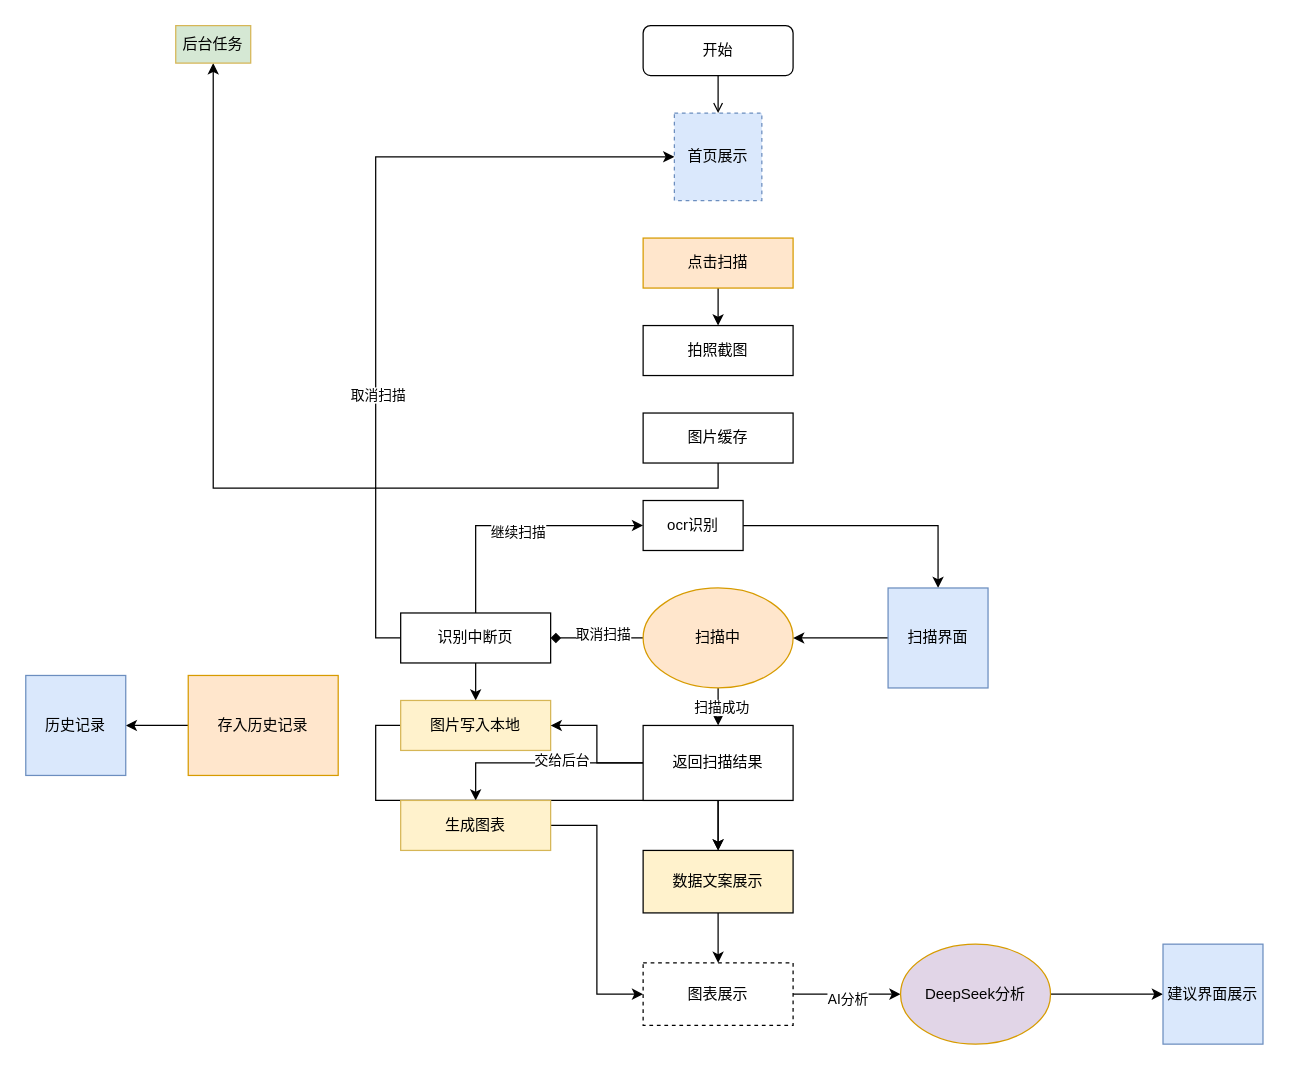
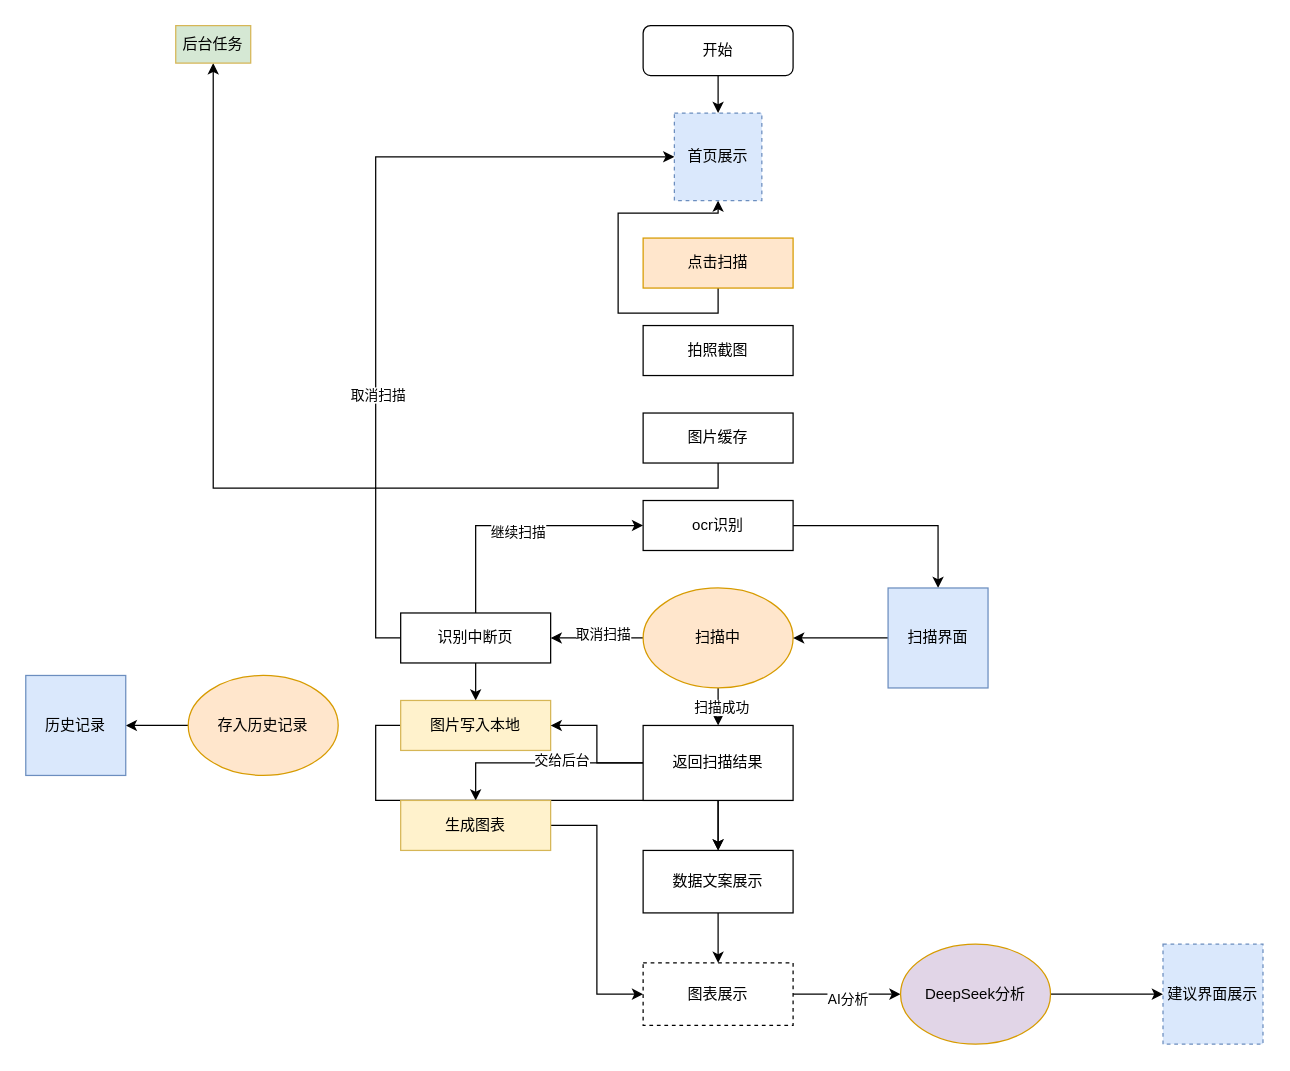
  <mxCell id="0" />
  <mxCell id="1" parent="0" />
- <mxCell id="2" style="edgeStyle=orthogonalEdgeStyle;rounded=0;orthogonalLoop=1;jettySize=auto;html=1;exitX=0.5;exitY=1;exitDx=0;exitDy=0;entryX=0.5;entryY=0;entryDx=0;entryDy=0;endArrow=open;" edge="1" parent="1" source="3" target="42"><mxGeometry relative="1" as="geometry" /></mxCell>
+ <mxCell id="2" style="edgeStyle=orthogonalEdgeStyle;rounded=0;orthogonalLoop=1;jettySize=auto;html=1;exitX=0.5;exitY=1;exitDx=0;exitDy=0;entryX=0.5;entryY=0;entryDx=0;entryDy=0;" edge="1" parent="1" source="3" target="42"><mxGeometry relative="1" as="geometry" /></mxCell>
  <mxCell id="3" value="开始" style="rounded=1;whiteSpace=wrap;html=1;" vertex="1" parent="1"><mxGeometry x="514" width="120" height="40" as="geometry" y="20" /></mxCell>
- <mxCell id="4" style="edgeStyle=orthogonalEdgeStyle;rounded=0;orthogonalLoop=1;jettySize=auto;html=1;exitX=0.5;exitY=1;exitDx=0;exitDy=0;entryX=0.5;entryY=0;entryDx=0;entryDy=0;" edge="1" parent="1" source="5" target="6"><mxGeometry relative="1" as="geometry" /></mxCell>
+ <mxCell id="4" style="edgeStyle=orthogonalEdgeStyle;rounded=0;orthogonalLoop=1;jettySize=auto;html=1;exitX=0.5;exitY=1;exitDx=0;exitDy=0;" edge="1" parent="1" source="5" target="42"><mxGeometry relative="1" as="geometry" /></mxCell>
  <mxCell id="5" value="点击扫描" style="rounded=0;whiteSpace=wrap;html=1;fillColor=#ffe6cc;strokeColor=#d79b00;" vertex="1" parent="1"><mxGeometry x="514" y="190" width="120" height="40" as="geometry" /></mxCell>
  <mxCell id="6" value="拍照截图" style="rounded=0;whiteSpace=wrap;html=1;" vertex="1" parent="1"><mxGeometry x="514" y="260" width="120" height="40" as="geometry" /></mxCell>
  <mxCell id="7" style="edgeStyle=orthogonalEdgeStyle;rounded=0;orthogonalLoop=1;jettySize=auto;html=1;exitX=0.5;exitY=1;exitDx=0;exitDy=0;" edge="1" parent="1" source="8" target="24"><mxGeometry relative="1" as="geometry" /></mxCell>
  <mxCell id="8" value="图片缓存" style="rounded=0;whiteSpace=wrap;html=1;" vertex="1" parent="1"><mxGeometry x="514" y="330" width="120" height="40" as="geometry" /></mxCell>
  <mxCell id="9" style="edgeStyle=orthogonalEdgeStyle;rounded=0;orthogonalLoop=1;jettySize=auto;html=1;exitX=1;exitY=0.5;exitDx=0;exitDy=0;entryX=0.5;entryY=0;entryDx=0;entryDy=0;" edge="1" parent="1" source="10" target="44"><mxGeometry relative="1" as="geometry" /></mxCell>
- <mxCell id="10" value="ocr识别" style="rounded=0;whiteSpace=wrap;html=1;" vertex="1" parent="1"><mxGeometry x="514" y="400" width="80" height="40" as="geometry" /></mxCell>
- <mxCell id="11" style="edgeStyle=orthogonalEdgeStyle;rounded=0;orthogonalLoop=1;jettySize=auto;html=1;exitX=0;exitY=0.5;exitDx=0;exitDy=0;entryX=1;entryY=0.5;entryDx=0;entryDy=0;endArrow=diamond;" edge="1" parent="1" source="15" target="21"><mxGeometry relative="1" as="geometry" /></mxCell>
+ <mxCell id="10" value="ocr识别" style="rounded=0;whiteSpace=wrap;html=1;" vertex="1" parent="1"><mxGeometry x="514" y="400" width="120" height="40" as="geometry" /></mxCell>
+ <mxCell id="11" style="edgeStyle=orthogonalEdgeStyle;rounded=0;orthogonalLoop=1;jettySize=auto;html=1;exitX=0;exitY=0.5;exitDx=0;exitDy=0;entryX=1;entryY=0.5;entryDx=0;entryDy=0;" edge="1" parent="1" source="15" target="21"><mxGeometry relative="1" as="geometry" /></mxCell>
  <mxCell id="12" value="取消扫描" style="edgeLabel;html=1;align=center;verticalAlign=middle;resizable=0;points=[];" vertex="1" connectable="0" parent="11"><mxGeometry x="-0.108" y="-4" relative="1" as="geometry"><mxPoint as="offset" /></mxGeometry></mxCell>
  <mxCell id="13" style="edgeStyle=orthogonalEdgeStyle;rounded=0;orthogonalLoop=1;jettySize=auto;html=1;exitX=0.5;exitY=1;exitDx=0;exitDy=0;entryX=0.5;entryY=0;entryDx=0;entryDy=0;" edge="1" parent="1" source="15" target="29"><mxGeometry relative="1" as="geometry" /></mxCell>
  <mxCell id="14" value="扫描成功" style="edgeLabel;html=1;align=center;verticalAlign=middle;resizable=0;points=[];" vertex="1" connectable="0" parent="13"><mxGeometry y="2" relative="1" as="geometry"><mxPoint as="offset" /></mxGeometry></mxCell>
  <mxCell id="15" value="扫描中" style="ellipse;whiteSpace=wrap;html=1;fillColor=#ffe6cc;strokeColor=#d79b00;" vertex="1" parent="1"><mxGeometry x="514" y="470" width="120" height="80" as="geometry" /></mxCell>
  <mxCell id="16" style="edgeStyle=orthogonalEdgeStyle;rounded=0;orthogonalLoop=1;jettySize=auto;html=1;exitX=0.5;exitY=0;exitDx=0;exitDy=0;entryX=0;entryY=0.5;entryDx=0;entryDy=0;" edge="1" parent="1" source="21" target="10"><mxGeometry relative="1" as="geometry" /></mxCell>
  <mxCell id="17" value="继续扫描" style="edgeLabel;html=1;align=center;verticalAlign=middle;resizable=0;points=[];" vertex="1" connectable="0" parent="16"><mxGeometry x="0.01" y="-5" relative="1" as="geometry"><mxPoint as="offset" /></mxGeometry></mxCell>
  <mxCell id="18" style="edgeStyle=orthogonalEdgeStyle;rounded=0;orthogonalLoop=1;jettySize=auto;html=1;exitX=0;exitY=0.5;exitDx=0;exitDy=0;entryX=0;entryY=0.5;entryDx=0;entryDy=0;" edge="1" parent="1" source="21" target="42"><mxGeometry relative="1" as="geometry" /></mxCell>
  <mxCell id="19" value="取消扫描" style="edgeLabel;html=1;align=center;verticalAlign=middle;resizable=0;points=[];" vertex="1" connectable="0" parent="18"><mxGeometry x="-0.331" y="-1" relative="1" as="geometry"><mxPoint as="offset" /></mxGeometry></mxCell>
  <mxCell id="20" style="edgeStyle=orthogonalEdgeStyle;rounded=0;orthogonalLoop=1;jettySize=auto;html=1;exitX=0.5;exitY=1;exitDx=0;exitDy=0;entryX=0.5;entryY=0;entryDx=0;entryDy=0;" edge="1" parent="1" source="21" target="23"><mxGeometry relative="1" as="geometry" /></mxCell>
  <mxCell id="21" value="识别中断页" style="rounded=0;whiteSpace=wrap;html=1;" vertex="1" parent="1"><mxGeometry x="320" y="490" width="120" height="40" as="geometry" /></mxCell>
  <mxCell id="22" style="edgeStyle=orthogonalEdgeStyle;rounded=0;orthogonalLoop=1;jettySize=auto;html=1;exitX=0;exitY=0.5;exitDx=0;exitDy=0;" edge="1" parent="1" source="23" target="36"><mxGeometry relative="1" as="geometry" /></mxCell>
  <mxCell id="23" value="图片写入本地" style="rounded=0;whiteSpace=wrap;html=1;fillColor=#fff2cc;strokeColor=#d6b656;" vertex="1" parent="1"><mxGeometry x="320" y="560" width="120" height="40" as="geometry" /></mxCell>
  <mxCell id="24" value="后台任务" style="rounded=0;whiteSpace=wrap;html=1;fillColor=#d5e8d4;strokeColor=#d6b656;" vertex="1" parent="1"><mxGeometry x="140" width="60" height="30" as="geometry" y="20" /></mxCell>
  <mxCell id="25" style="edgeStyle=orthogonalEdgeStyle;rounded=0;orthogonalLoop=1;jettySize=auto;html=1;exitX=0;exitY=0.5;exitDx=0;exitDy=0;entryX=0.5;entryY=0;entryDx=0;entryDy=0;" edge="1" parent="1" source="29" target="31"><mxGeometry relative="1" as="geometry" /></mxCell>
  <mxCell id="26" value="交给后台" style="edgeLabel;html=1;align=center;verticalAlign=middle;resizable=0;points=[];" vertex="1" connectable="0" parent="25"><mxGeometry x="-0.195" y="-3" relative="1" as="geometry"><mxPoint as="offset" /></mxGeometry></mxCell>
  <mxCell id="27" style="edgeStyle=orthogonalEdgeStyle;rounded=0;orthogonalLoop=1;jettySize=auto;html=1;exitX=0.5;exitY=1;exitDx=0;exitDy=0;entryX=0.5;entryY=0;entryDx=0;entryDy=0;" edge="1" parent="1" source="29" target="36"><mxGeometry relative="1" as="geometry" /></mxCell>
  <mxCell id="28" style="edgeStyle=orthogonalEdgeStyle;rounded=0;orthogonalLoop=1;jettySize=auto;html=1;exitX=0;exitY=0.5;exitDx=0;exitDy=0;entryX=1;entryY=0.5;entryDx=0;entryDy=0;" edge="1" parent="1" source="29" target="23"><mxGeometry relative="1" as="geometry" /></mxCell>
  <mxCell id="29" value="返回扫描结果" style="rounded=0;whiteSpace=wrap;html=1;" vertex="1" parent="1"><mxGeometry x="514" y="580" width="120" height="60" as="geometry" /></mxCell>
  <mxCell id="30" style="edgeStyle=orthogonalEdgeStyle;rounded=0;orthogonalLoop=1;jettySize=auto;html=1;exitX=1;exitY=0.5;exitDx=0;exitDy=0;entryX=0;entryY=0.5;entryDx=0;entryDy=0;" edge="1" parent="1" source="31" target="34"><mxGeometry relative="1" as="geometry" /></mxCell>
  <mxCell id="31" value="生成图表" style="rounded=0;whiteSpace=wrap;html=1;fillColor=#fff2cc;strokeColor=#d6b656;" vertex="1" parent="1"><mxGeometry x="320" y="640" width="120" height="40" as="geometry" /></mxCell>
  <mxCell id="32" style="edgeStyle=orthogonalEdgeStyle;rounded=0;orthogonalLoop=1;jettySize=auto;html=1;exitX=1;exitY=0.5;exitDx=0;exitDy=0;entryX=0;entryY=0.5;entryDx=0;entryDy=0;" edge="1" parent="1" source="34" target="40"><mxGeometry relative="1" as="geometry" /></mxCell>
  <mxCell id="33" value="AI分析" style="edgeLabel;html=1;align=center;verticalAlign=middle;resizable=0;points=[];" vertex="1" connectable="0" parent="32"><mxGeometry y="-3" relative="1" as="geometry"><mxPoint as="offset" /></mxGeometry></mxCell>
  <mxCell id="34" value="图表展示" style="rounded=0;whiteSpace=wrap;html=1;dashed=1;" vertex="1" parent="1"><mxGeometry x="514" y="770" width="120" height="50" as="geometry" /></mxCell>
  <mxCell id="35" style="edgeStyle=orthogonalEdgeStyle;rounded=0;orthogonalLoop=1;jettySize=auto;html=1;exitX=0.5;exitY=1;exitDx=0;exitDy=0;entryX=0.5;entryY=0;entryDx=0;entryDy=0;" edge="1" parent="1" source="36" target="34"><mxGeometry relative="1" as="geometry" /></mxCell>
- <mxCell id="36" value="数据文案展示" style="rounded=0;whiteSpace=wrap;html=1;fillColor=#fff2cc;" vertex="1" parent="1"><mxGeometry x="514" y="680" width="120" height="50" as="geometry" /></mxCell>
+ <mxCell id="36" value="数据文案展示" style="rounded=0;whiteSpace=wrap;html=1;" vertex="1" parent="1"><mxGeometry x="514" y="680" width="120" height="50" as="geometry" /></mxCell>
  <mxCell id="37" style="edgeStyle=orthogonalEdgeStyle;rounded=0;orthogonalLoop=1;jettySize=auto;html=1;exitX=0;exitY=0.5;exitDx=0;exitDy=0;entryX=1;entryY=0.5;entryDx=0;entryDy=0;" edge="1" parent="1" source="38" target="45"><mxGeometry relative="1" as="geometry" /></mxCell>
- <mxCell id="38" value="存入历史记录" style="whiteSpace=wrap;html=1;fillColor=#ffe6cc;strokeColor=#d79b00;rounded=0;" vertex="1" parent="1"><mxGeometry x="150" y="540" width="120" height="80" as="geometry" /></mxCell>
+ <mxCell id="38" value="存入历史记录" style="ellipse;whiteSpace=wrap;html=1;fillColor=#ffe6cc;strokeColor=#d79b00;" vertex="1" parent="1"><mxGeometry x="150" y="540" width="120" height="80" as="geometry" /></mxCell>
  <mxCell id="39" style="edgeStyle=orthogonalEdgeStyle;rounded=0;orthogonalLoop=1;jettySize=auto;html=1;exitX=1;exitY=0.5;exitDx=0;exitDy=0;entryX=0;entryY=0.5;entryDx=0;entryDy=0;" edge="1" parent="1" source="40" target="41"><mxGeometry relative="1" as="geometry" /></mxCell>
  <mxCell id="40" value="DeepSeek分析" style="ellipse;whiteSpace=wrap;html=1;fillColor=#e1d5e7;strokeColor=#d79b00;" vertex="1" parent="1"><mxGeometry x="720" y="755" width="120" height="80" as="geometry" /></mxCell>
- <mxCell id="41" value="建议界面展示" style="whiteSpace=wrap;html=1;aspect=fixed;fillColor=#dae8fc;strokeColor=#6c8ebf;" vertex="1" parent="1"><mxGeometry x="930" y="755" width="80" height="80" as="geometry" /></mxCell>
+ <mxCell id="41" value="建议界面展示" style="whiteSpace=wrap;html=1;aspect=fixed;fillColor=#dae8fc;strokeColor=#6c8ebf;dashed=1;" vertex="1" parent="1"><mxGeometry x="930" y="755" width="80" height="80" as="geometry" /></mxCell>
  <mxCell id="42" value="首页展示" style="whiteSpace=wrap;html=1;aspect=fixed;fillColor=#dae8fc;strokeColor=#6c8ebf;dashed=1;" vertex="1" parent="1"><mxGeometry x="539" y="90" width="70" height="70" as="geometry" /></mxCell>
  <mxCell id="43" style="edgeStyle=orthogonalEdgeStyle;rounded=0;orthogonalLoop=1;jettySize=auto;html=1;exitX=0;exitY=0.5;exitDx=0;exitDy=0;entryX=1;entryY=0.5;entryDx=0;entryDy=0;" edge="1" parent="1" source="44" target="15"><mxGeometry relative="1" as="geometry" /></mxCell>
  <mxCell id="44" value="扫描界面" style="whiteSpace=wrap;html=1;aspect=fixed;fillColor=#dae8fc;strokeColor=#6c8ebf;" vertex="1" parent="1"><mxGeometry x="710" y="470" width="80" height="80" as="geometry" /></mxCell>
  <mxCell id="45" value="历史记录" style="whiteSpace=wrap;html=1;aspect=fixed;fillColor=#dae8fc;strokeColor=#6c8ebf;" vertex="1" parent="1"><mxGeometry x="20" y="540" width="80" height="80" as="geometry" /></mxCell>
